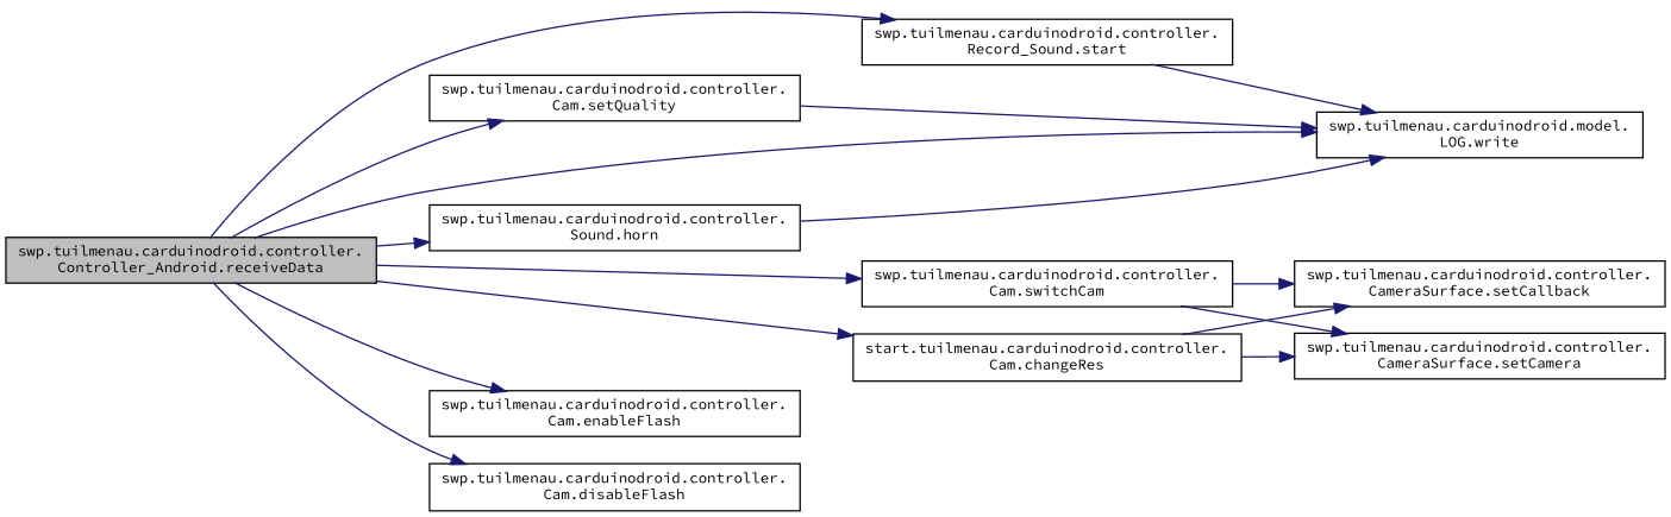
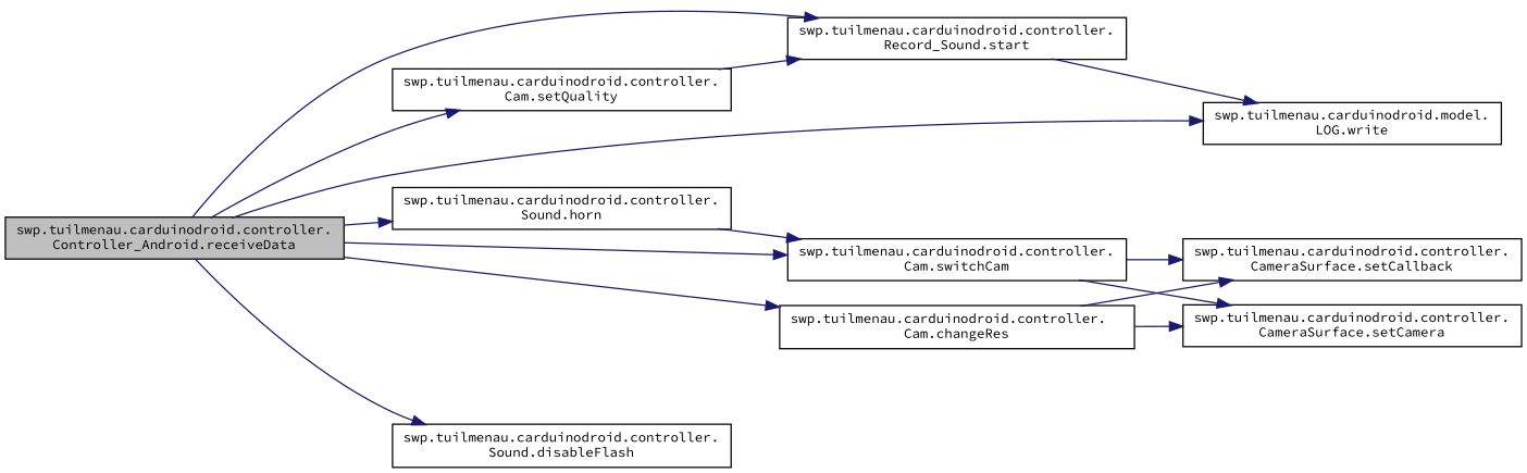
  digraph {
    fontname="Source Code Pro"
    rankdir=LR
    node [color=black fillcolor=white fontname="Source Code Pro" fontsize=10 shape=record style=filled]
    edge [color=midnightblue fontname="Source Code Pro" fontsize=10 labelfontname=Helvetica labelfontsize=10 style=solid]
    n1 [fillcolor=grey75 fontcolor=black height=0.2 label="swp.tuilmenau.carduinodroid.controller.\lController_Android.receiveData" width=0.4]
    n2 [height=0.2 label="swp.tuilmenau.carduinodroid.model.\lLOG.write" width=0.4]
    n3 [height=0.2 label="swp.tuilmenau.carduinodroid.controller.\lCam.switchCam" width=0.4]
-   n4 [height=0.2 label="start.tuilmenau.carduinodroid.controller.\lCam.changeRes" width=0.4]
-   n5 [height=0.2 label="swp.tuilmenau.carduinodroid.controller.\lCam.enableFlash" width=0.4]
-   n6 [height=0.2 label="swp.tuilmenau.carduinodroid.controller.\lCam.disableFlash" width=0.4]
+   n4 [height=0.2 label="swp.tuilmenau.carduinodroid.controller.\lCam.changeRes" width=0.4]
+   n6 [height=0.2 label="swp.tuilmenau.carduinodroid.controller.\lSound.disableFlash" width=0.4]
    n7 [height=0.2 label="swp.tuilmenau.carduinodroid.controller.\lCam.setQuality" width=0.4]
    n8 [height=0.2 label="swp.tuilmenau.carduinodroid.controller.\lSound.horn" width=0.4]
    n9 [height=0.2 label="swp.tuilmenau.carduinodroid.controller.\lRecord_Sound.start" width=0.4]
    n10 [height=0.2 label="swp.tuilmenau.carduinodroid.controller.\lCameraSurface.setCamera" width=0.4]
    n11 [height=0.2 label="swp.tuilmenau.carduinodroid.controller.\lCameraSurface.setCallback" width=0.4]
    n1 -> n2
    n1 -> n3
    n1 -> n4
-   n1 -> n5
    n1 -> n6
    n1 -> n7
    n1 -> n8
    n1 -> n9
    n3 -> n10
    n3 -> n11
    n4 -> n10
    n4 -> n11
-   n7 -> n2
-   n8 -> n2
+   n7 -> n9
+   n8 -> n3
    n9 -> n2
  }
